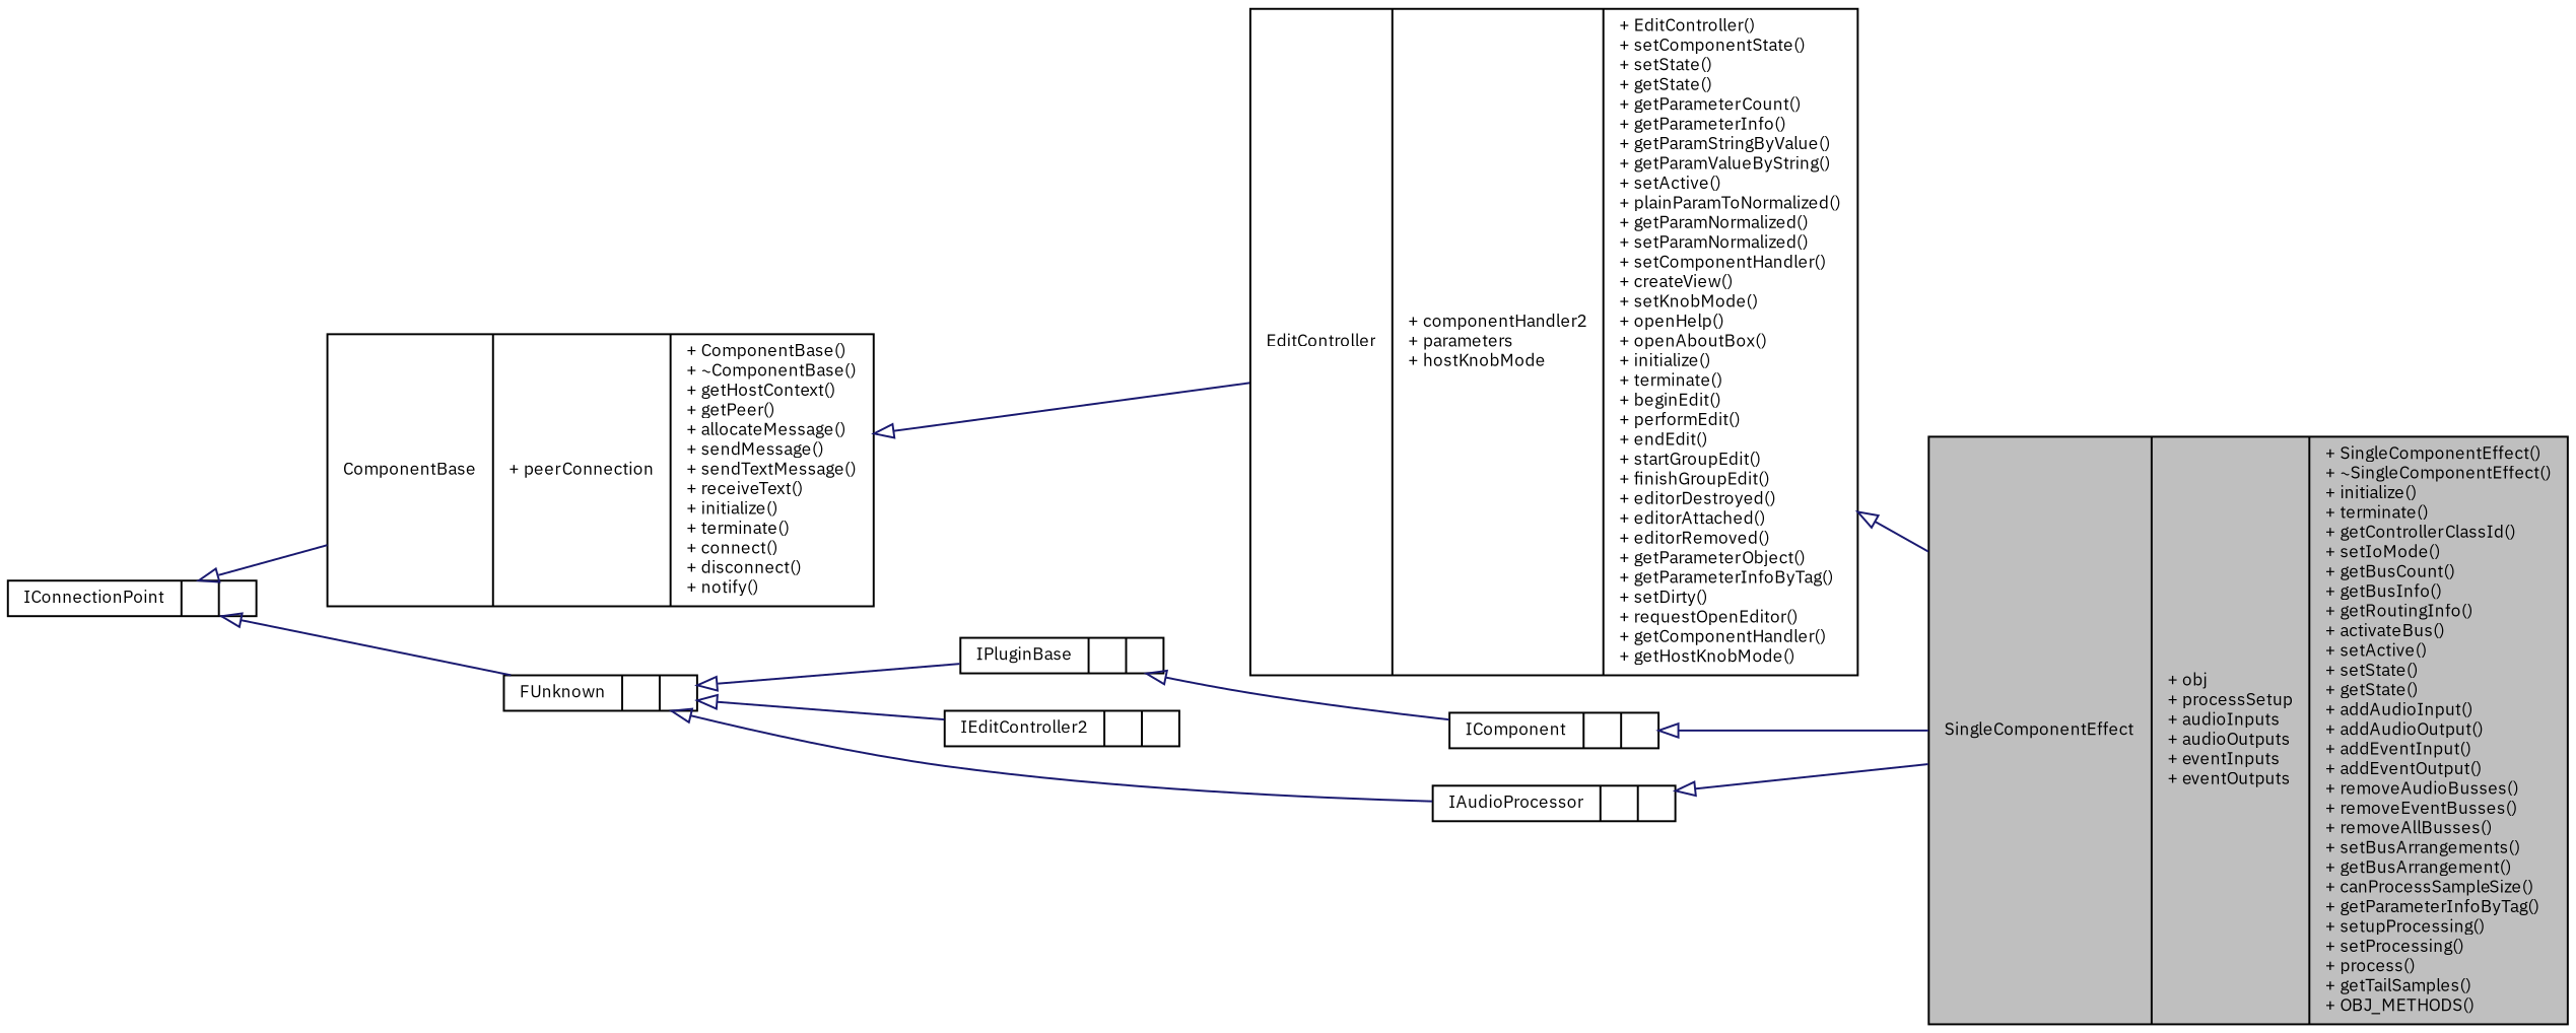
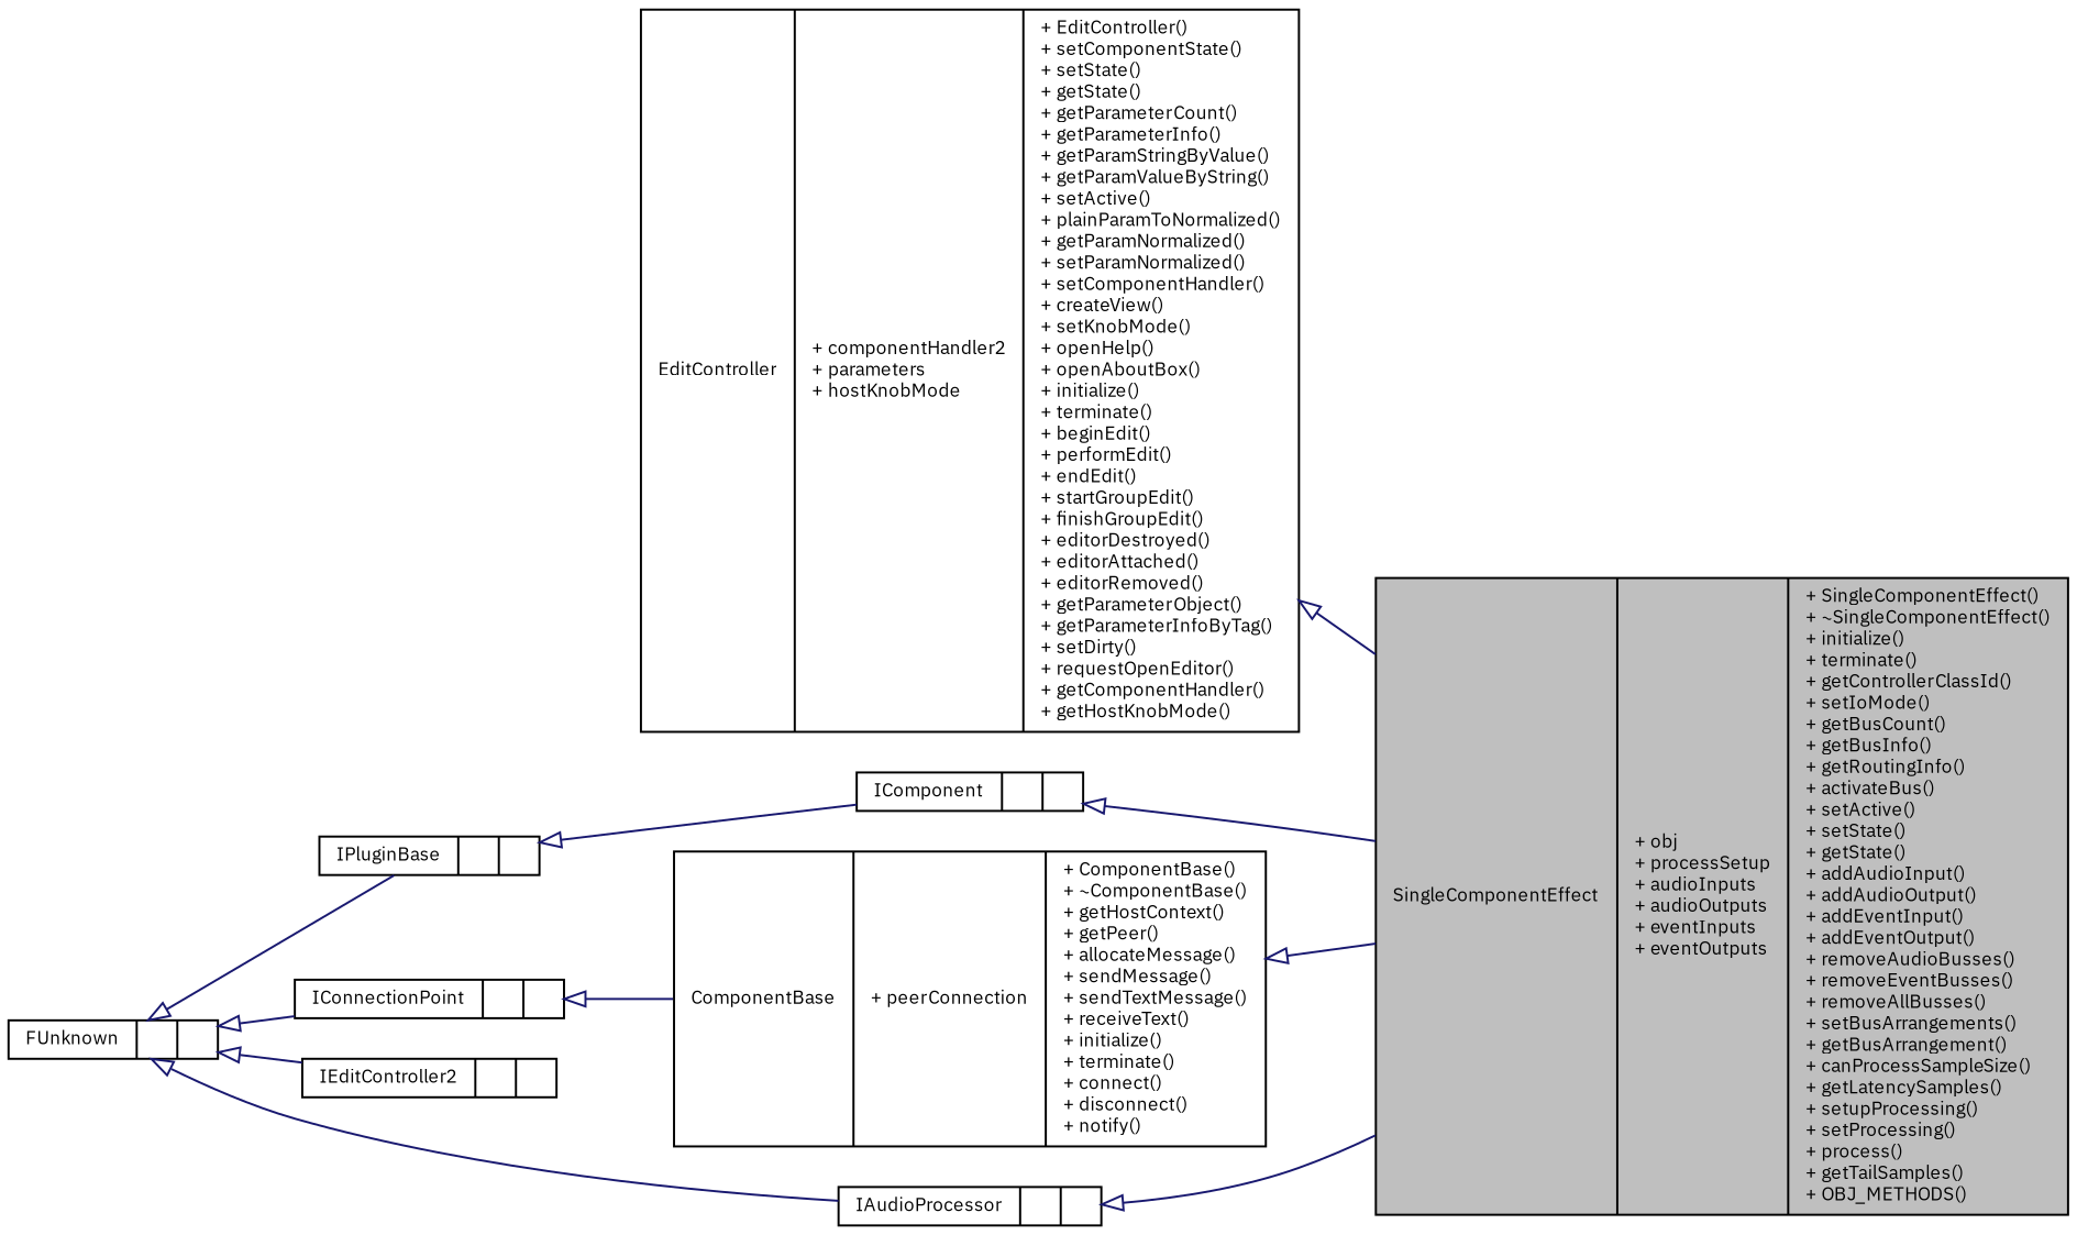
  digraph {
    fontname="IBM Plex Sans"
    rankdir=LR
    node [color=black fontname="IBM Plex Sans" fontsize=9 shape=record]
    edge [arrowtail=empty color=midnightblue dir=back fontname="IBM Plex Sans" fontsize=9 labelfontname=Arial labelfontsize=9 style=solid]
-   n1 [fillcolor=grey75 fontcolor=black height=0.2 label="{SingleComponentEffect\n|+ obj\l+ processSetup\l+ audioInputs\l+ audioOutputs\l+ eventInputs\l+ eventOutputs\l|+ SingleComponentEffect()\l+ ~SingleComponentEffect()\l+ initialize()\l+ terminate()\l+ getControllerClassId()\l+ setIoMode()\l+ getBusCount()\l+ getBusInfo()\l+ getRoutingInfo()\l+ activateBus()\l+ setActive()\l+ setState()\l+ getState()\l+ addAudioInput()\l+ addAudioOutput()\l+ addEventInput()\l+ addEventOutput()\l+ removeAudioBusses()\l+ removeEventBusses()\l+ removeAllBusses()\l+ setBusArrangements()\l+ getBusArrangement()\l+ canProcessSampleSize()\l+ getParameterInfoByTag()\l+ setupProcessing()\l+ setProcessing()\l+ process()\l+ getTailSamples()\l+ OBJ_METHODS()\l}" style=filled width=0.4]
+   n1 [fillcolor=grey75 fontcolor=black height=0.2 label="{SingleComponentEffect\n|+ obj\l+ processSetup\l+ audioInputs\l+ audioOutputs\l+ eventInputs\l+ eventOutputs\l|+ SingleComponentEffect()\l+ ~SingleComponentEffect()\l+ initialize()\l+ terminate()\l+ getControllerClassId()\l+ setIoMode()\l+ getBusCount()\l+ getBusInfo()\l+ getRoutingInfo()\l+ activateBus()\l+ setActive()\l+ setState()\l+ getState()\l+ addAudioInput()\l+ addAudioOutput()\l+ addEventInput()\l+ addEventOutput()\l+ removeAudioBusses()\l+ removeEventBusses()\l+ removeAllBusses()\l+ setBusArrangements()\l+ getBusArrangement()\l+ canProcessSampleSize()\l+ getLatencySamples()\l+ setupProcessing()\l+ setProcessing()\l+ process()\l+ getTailSamples()\l+ OBJ_METHODS()\l}" style=filled width=0.4]
    n2 [height=0.2 label="{EditController\n|+ componentHandler2\l+ parameters\l+ hostKnobMode\l|+ EditController()\l+ setComponentState()\l+ setState()\l+ getState()\l+ getParameterCount()\l+ getParameterInfo()\l+ getParamStringByValue()\l+ getParamValueByString()\l+ setActive()\l+ plainParamToNormalized()\l+ getParamNormalized()\l+ setParamNormalized()\l+ setComponentHandler()\l+ createView()\l+ setKnobMode()\l+ openHelp()\l+ openAboutBox()\l+ initialize()\l+ terminate()\l+ beginEdit()\l+ performEdit()\l+ endEdit()\l+ startGroupEdit()\l+ finishGroupEdit()\l+ editorDestroyed()\l+ editorAttached()\l+ editorRemoved()\l+ getParameterObject()\l+ getParameterInfoByTag()\l+ setDirty()\l+ requestOpenEditor()\l+ getComponentHandler()\l+ getHostKnobMode()\l}" width=0.4]
    n3 [height=0.2 label="{ComponentBase\n|+ peerConnection\l|+ ComponentBase()\l+ ~ComponentBase()\l+ getHostContext()\l+ getPeer()\l+ allocateMessage()\l+ sendMessage()\l+ sendTextMessage()\l+ receiveText()\l+ initialize()\l+ terminate()\l+ connect()\l+ disconnect()\l+ notify()\l}" width=0.4]
    n4 [height=0.2 label="{IPluginBase\n||}" width=0.4]
    n5 [height=0.2 label="{IComponent\n||}" width=0.4]
    n6 [height=0.2 label="{FUnknown\n||}" width=0.4]
    n7 [height=0.2 label="{IConnectionPoint\n||}" width=0.4]
    n8 [height=0.2 label="{IEditController2\n||}" width=0.4]
    n9 [height=0.2 label="{IAudioProcessor\n||}" width=0.4]
    n2 -> n1
-   n3 -> n2
+   n3 -> n1
    n4 -> n5
    n5 -> n1
    n6 -> n4
-   n7 -> n6
+   n6 -> n7
    n6 -> n8
    n6 -> n9
    n7 -> n3
    n9 -> n1
  }
